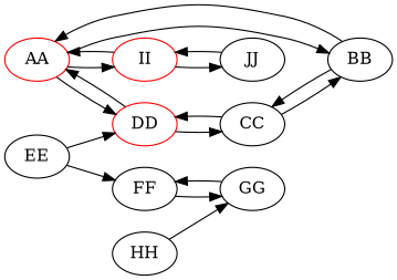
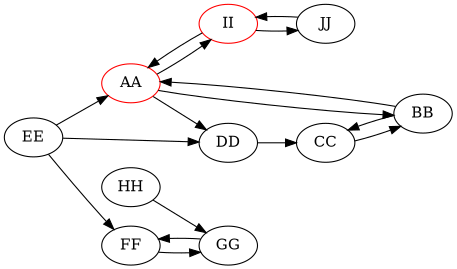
  digraph {
    rankdir=LR
    AA [color=red]
    II [color=red]
-   DD [color=red]
+   DD
    BB
    JJ
    CC
    FF [color=black]
    GG [color=black]
    EE
    HH
    AA -> II
    AA -> DD
    AA -> BB
    II -> AA
    II -> JJ
-   DD -> AA
+   EE -> AA
    DD -> CC
    BB -> AA
    BB -> CC
    JJ -> II
-   CC -> DD
    CC -> BB
    FF -> GG
    GG -> FF
    EE -> DD
    EE -> FF
    HH -> GG
  }
